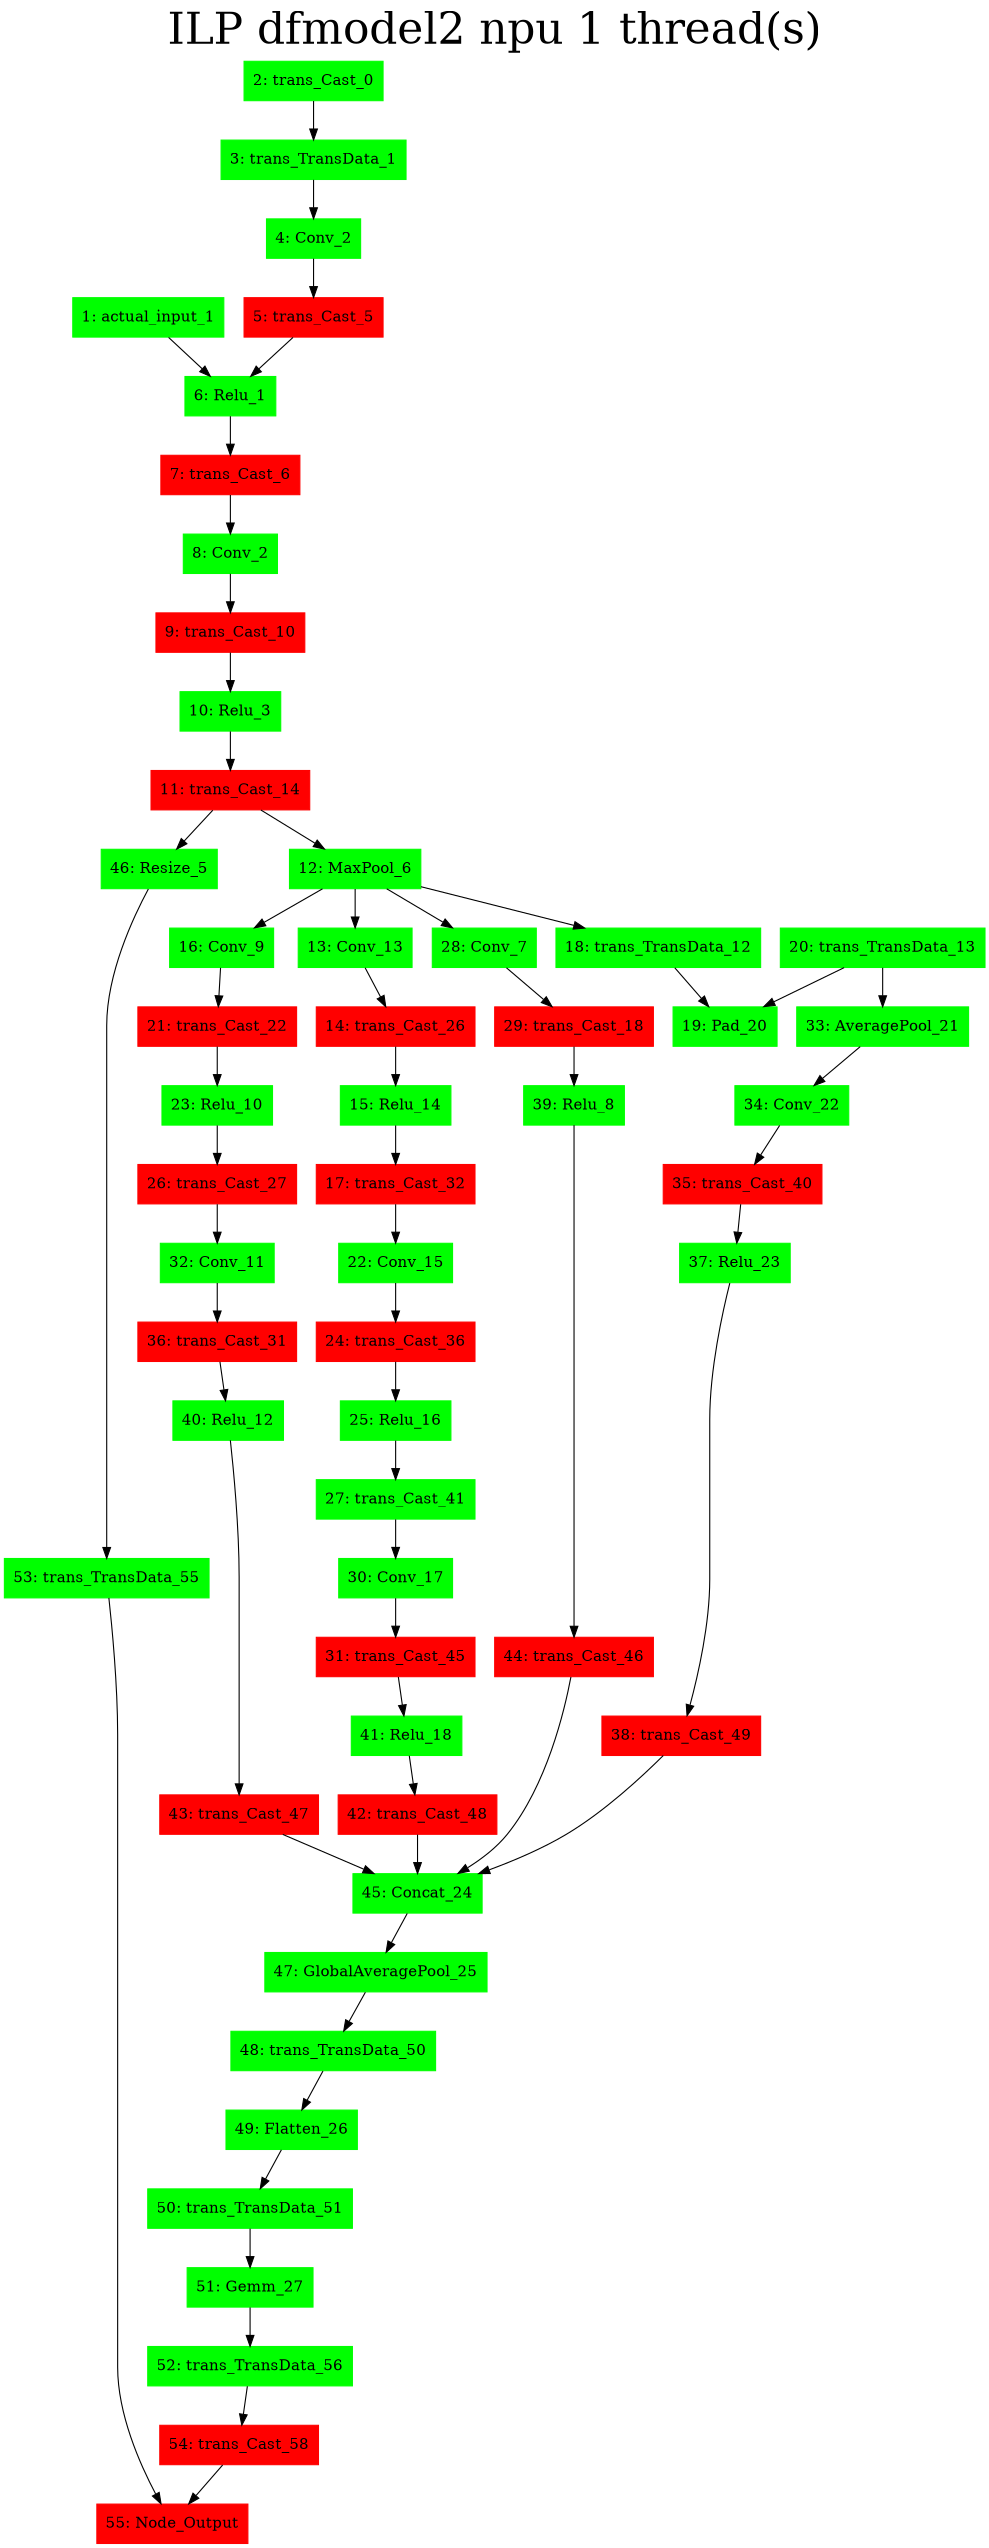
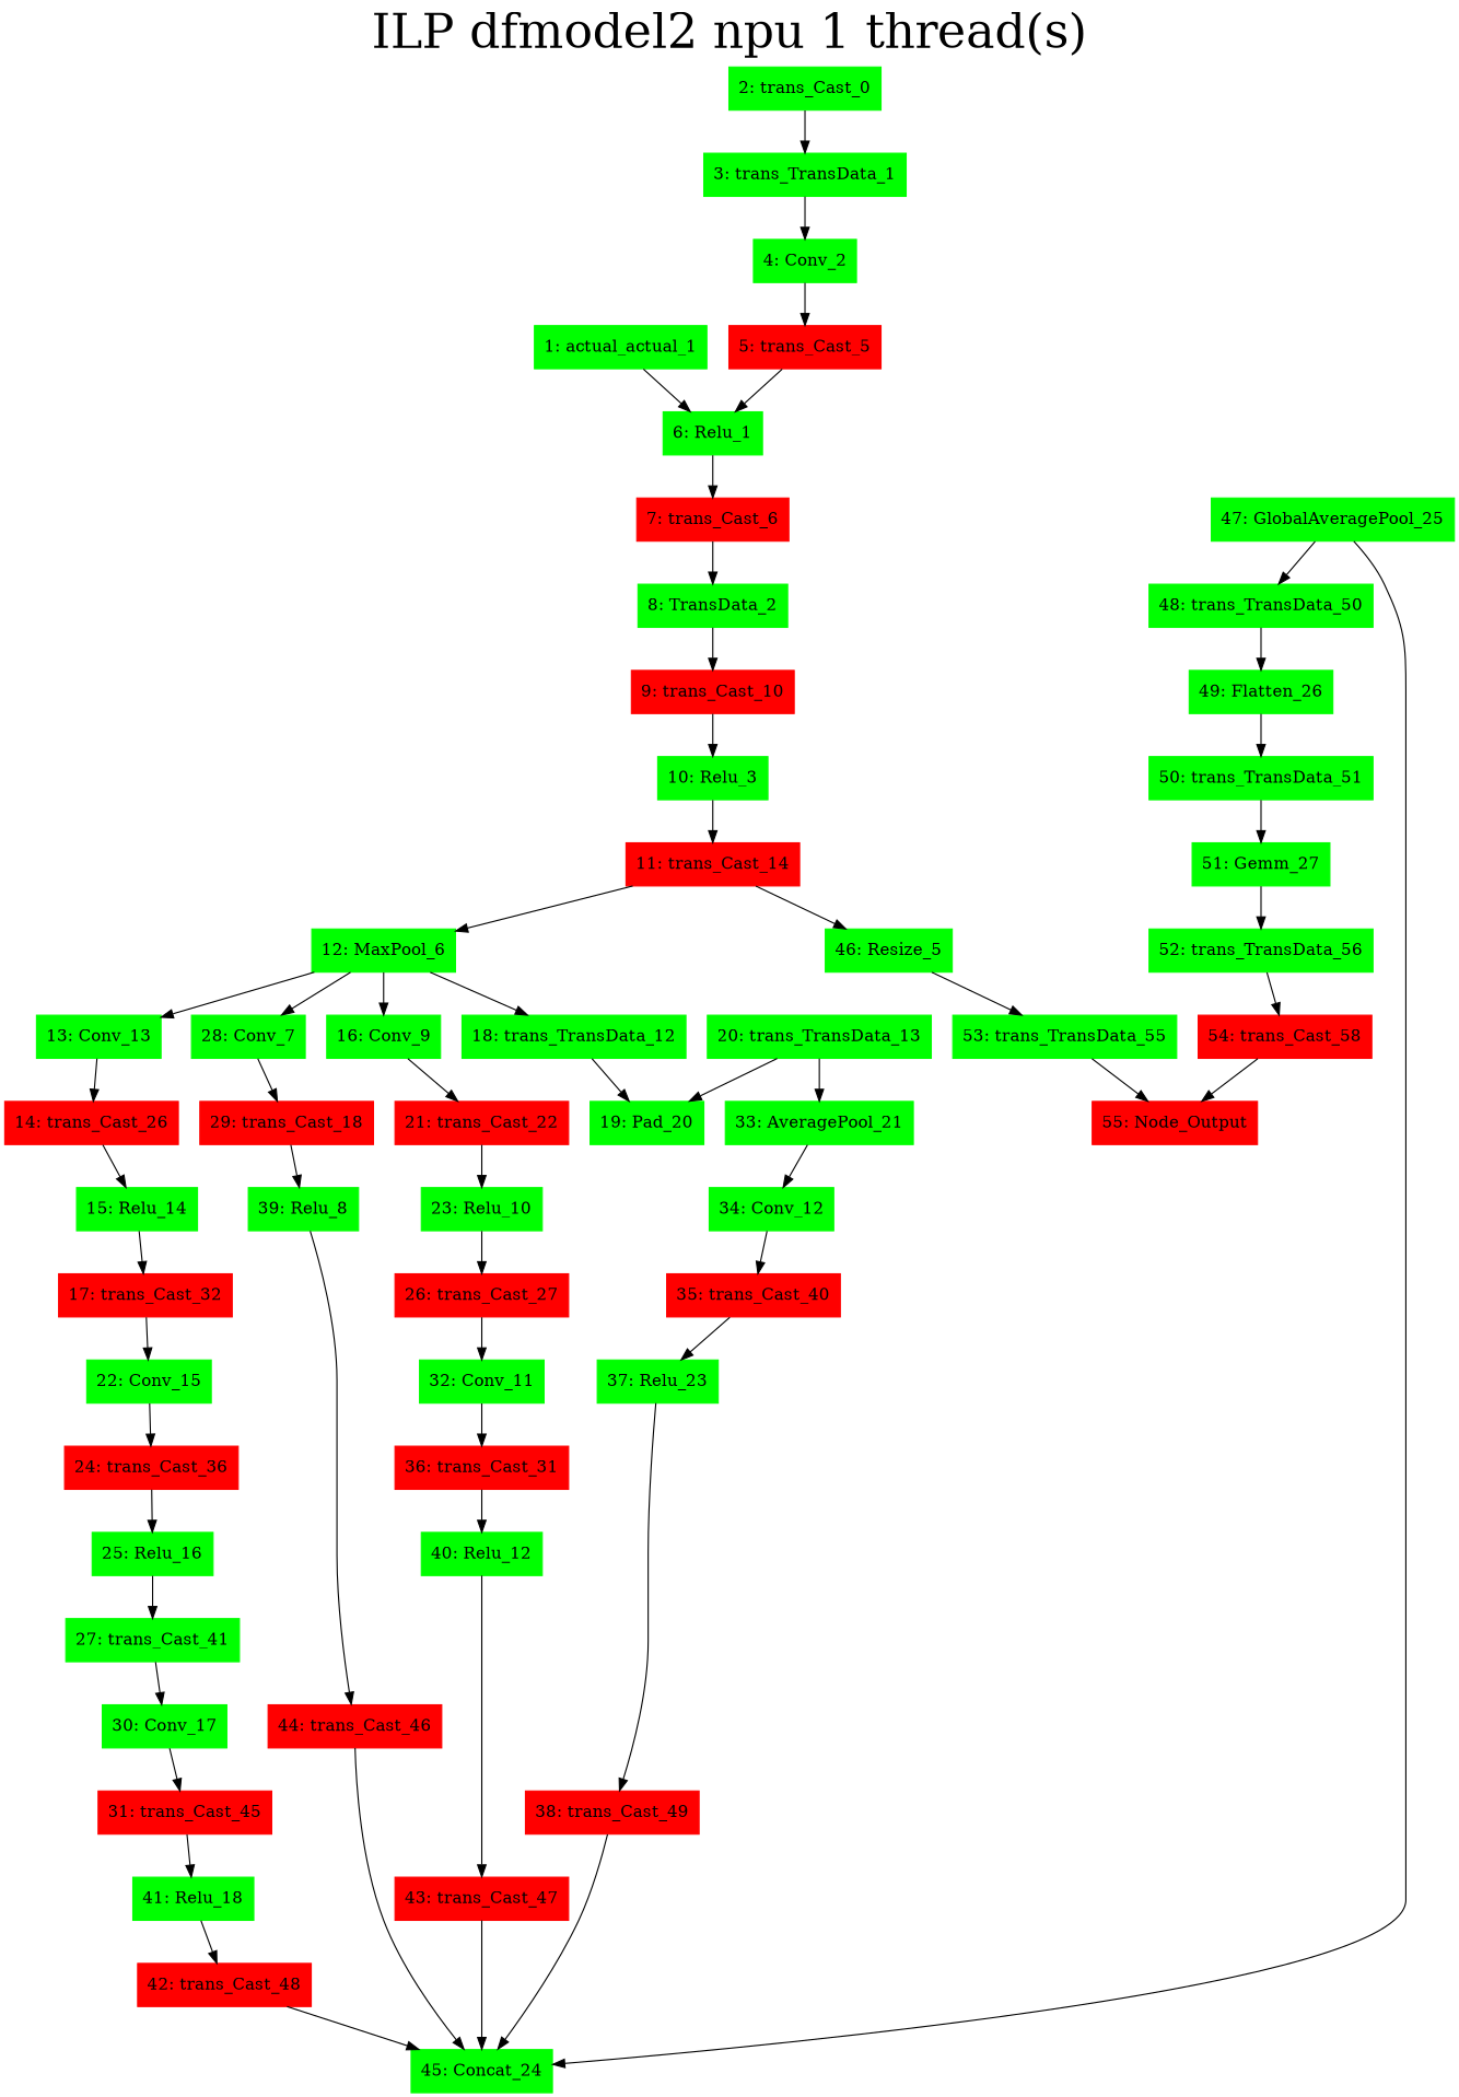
  digraph {
    fontcolor=black
    fontsize=40
    label="ILP dfmodel2 npu 1 thread(s)"
    labelloc=t
    node [color=green shape=box style=filled]
-   "1: actual_input_1"
+   "1: actual_input_1" [label="1: actual_actual_1"]
    "6: Relu_1"
    "2: trans_Cast_0"
    "3: trans_TransData_1"
    n5 [label="4: Conv_2"]
    "5: trans_Cast_5" [color=red]
    "7: trans_Cast_6" [color=red]
-   "8: Conv_2"
+   "8: Conv_2" [label="8: TransData_2"]
    "9: trans_Cast_10" [color=red]
    "10: Relu_3"
    "11: trans_Cast_14" [color=red]
    "46: Resize_5"
    "12: MaxPool_6"
    "53: trans_TransData_55"
    "16: Conv_9"
    "13: Conv_13"
    "28: Conv_7"
    "18: trans_TransData_12"
    "55: Node_Output" [color=red]
    "21: trans_Cast_22" [color=red]
    "14: trans_Cast_26" [color=red]
    "29: trans_Cast_18" [color=red]
    "19: Pad_20"
    "23: Relu_10"
    "15: Relu_14"
    "39: Relu_8"
    "44: trans_Cast_46" [color=red]
    "45: Concat_24"
    "47: GlobalAveragePool_25"
    "48: trans_TransData_50"
    "26: trans_Cast_27" [color=red]
    "32: Conv_11"
    "36: trans_Cast_31" [color=red]
    "40: Relu_12"
    "43: trans_Cast_47" [color=red]
    "17: trans_Cast_32" [color=red]
    "22: Conv_15"
    "24: trans_Cast_36" [color=red]
    "25: Relu_16"
    "27: trans_Cast_41"
    "30: Conv_17"
    "31: trans_Cast_45" [color=red]
    "41: Relu_18"
    "42: trans_Cast_48" [color=red]
    "20: trans_TransData_13"
    "33: AveragePool_21"
-   "34: Conv_22"
+   "34: Conv_22" [label="34: Conv_12"]
    "35: trans_Cast_40" [color=red]
    "37: Relu_23"
    "38: trans_Cast_49" [color=red]
    "49: Flatten_26"
    "50: trans_TransData_51"
    "51: Gemm_27"
    "52: trans_TransData_56"
    "54: trans_Cast_58" [color=red]
    "1: actual_input_1" -> "6: Relu_1"
    "6: Relu_1" -> "7: trans_Cast_6"
    "2: trans_Cast_0" -> "3: trans_TransData_1"
    "3: trans_TransData_1" -> n5
    n5 -> "5: trans_Cast_5"
    "5: trans_Cast_5" -> "6: Relu_1"
    "7: trans_Cast_6" -> "8: Conv_2"
    "8: Conv_2" -> "9: trans_Cast_10"
    "9: trans_Cast_10" -> "10: Relu_3"
    "10: Relu_3" -> "11: trans_Cast_14"
    "11: trans_Cast_14" -> "46: Resize_5"
    "11: trans_Cast_14" -> "12: MaxPool_6"
    "46: Resize_5" -> "53: trans_TransData_55"
    "12: MaxPool_6" -> "16: Conv_9"
    "12: MaxPool_6" -> "13: Conv_13"
    "12: MaxPool_6" -> "28: Conv_7"
    "12: MaxPool_6" -> "18: trans_TransData_12"
    "53: trans_TransData_55" -> "55: Node_Output"
    "16: Conv_9" -> "21: trans_Cast_22"
    "13: Conv_13" -> "14: trans_Cast_26"
    "28: Conv_7" -> "29: trans_Cast_18"
    "18: trans_TransData_12" -> "19: Pad_20"
    "21: trans_Cast_22" -> "23: Relu_10"
    "14: trans_Cast_26" -> "15: Relu_14"
    "29: trans_Cast_18" -> "39: Relu_8"
    "23: Relu_10" -> "26: trans_Cast_27"
    "15: Relu_14" -> "17: trans_Cast_32"
    "39: Relu_8" -> "44: trans_Cast_46"
    "44: trans_Cast_46" -> "45: Concat_24"
-   "45: Concat_24" -> "47: GlobalAveragePool_25"
+   "47: GlobalAveragePool_25" -> "45: Concat_24"
    "47: GlobalAveragePool_25" -> "48: trans_TransData_50"
    "48: trans_TransData_50" -> "49: Flatten_26"
    "26: trans_Cast_27" -> "32: Conv_11"
    "32: Conv_11" -> "36: trans_Cast_31"
    "36: trans_Cast_31" -> "40: Relu_12"
    "40: Relu_12" -> "43: trans_Cast_47"
    "43: trans_Cast_47" -> "45: Concat_24"
    "17: trans_Cast_32" -> "22: Conv_15"
    "22: Conv_15" -> "24: trans_Cast_36"
    "24: trans_Cast_36" -> "25: Relu_16"
    "25: Relu_16" -> "27: trans_Cast_41"
    "27: trans_Cast_41" -> "30: Conv_17"
    "30: Conv_17" -> "31: trans_Cast_45"
    "31: trans_Cast_45" -> "41: Relu_18"
    "41: Relu_18" -> "42: trans_Cast_48"
    "42: trans_Cast_48" -> "45: Concat_24"
    "20: trans_TransData_13" -> "19: Pad_20"
    "20: trans_TransData_13" -> "33: AveragePool_21"
    "33: AveragePool_21" -> "34: Conv_22"
    "34: Conv_22" -> "35: trans_Cast_40"
    "35: trans_Cast_40" -> "37: Relu_23"
    "37: Relu_23" -> "38: trans_Cast_49"
    "38: trans_Cast_49" -> "45: Concat_24"
    "49: Flatten_26" -> "50: trans_TransData_51"
    "50: trans_TransData_51" -> "51: Gemm_27"
    "51: Gemm_27" -> "52: trans_TransData_56"
    "52: trans_TransData_56" -> "54: trans_Cast_58"
    "54: trans_Cast_58" -> "55: Node_Output"
  }
